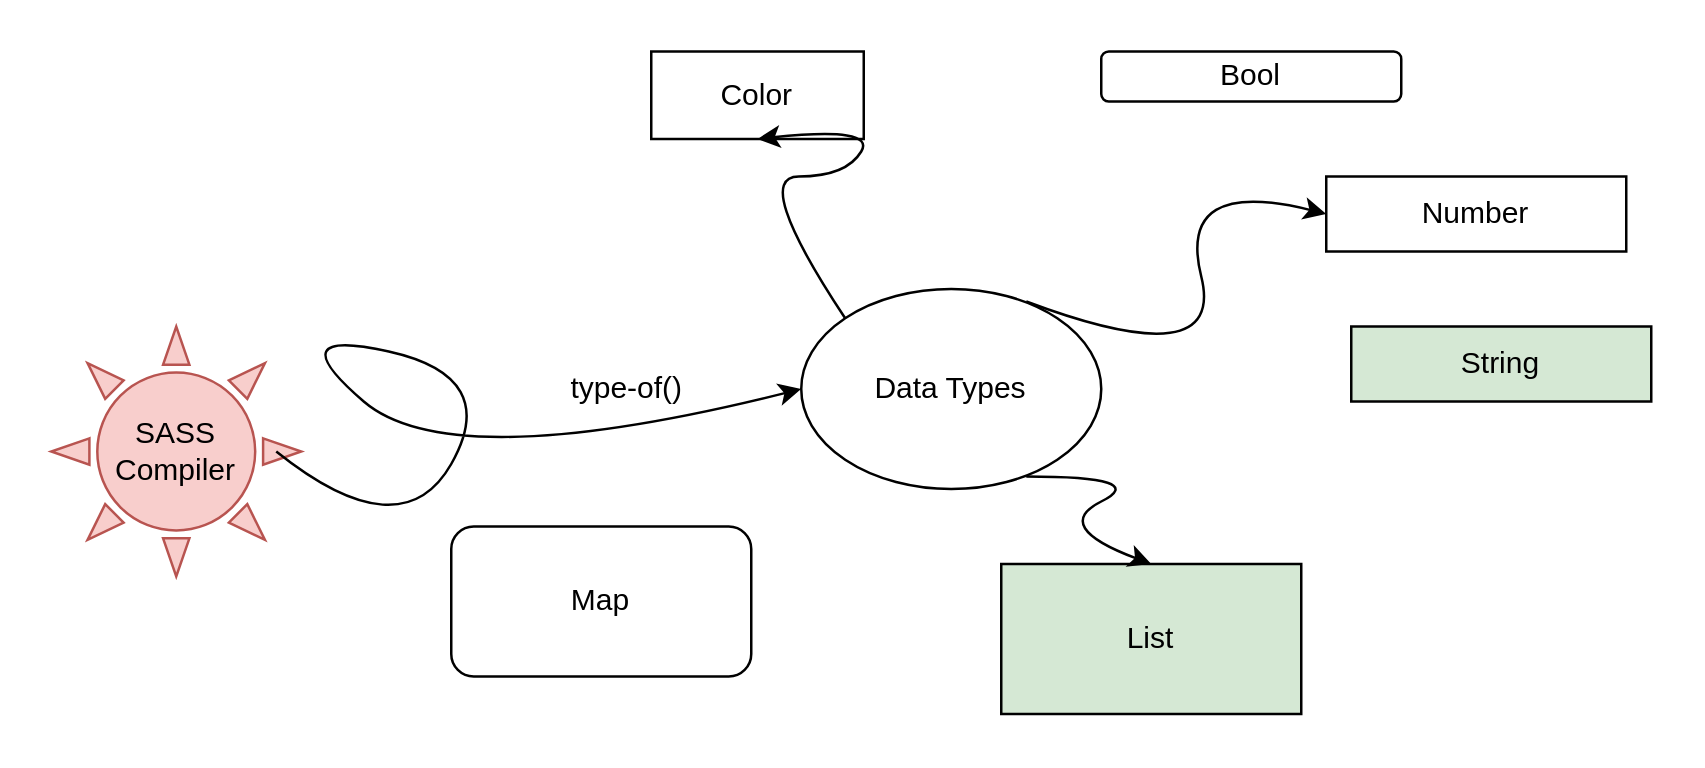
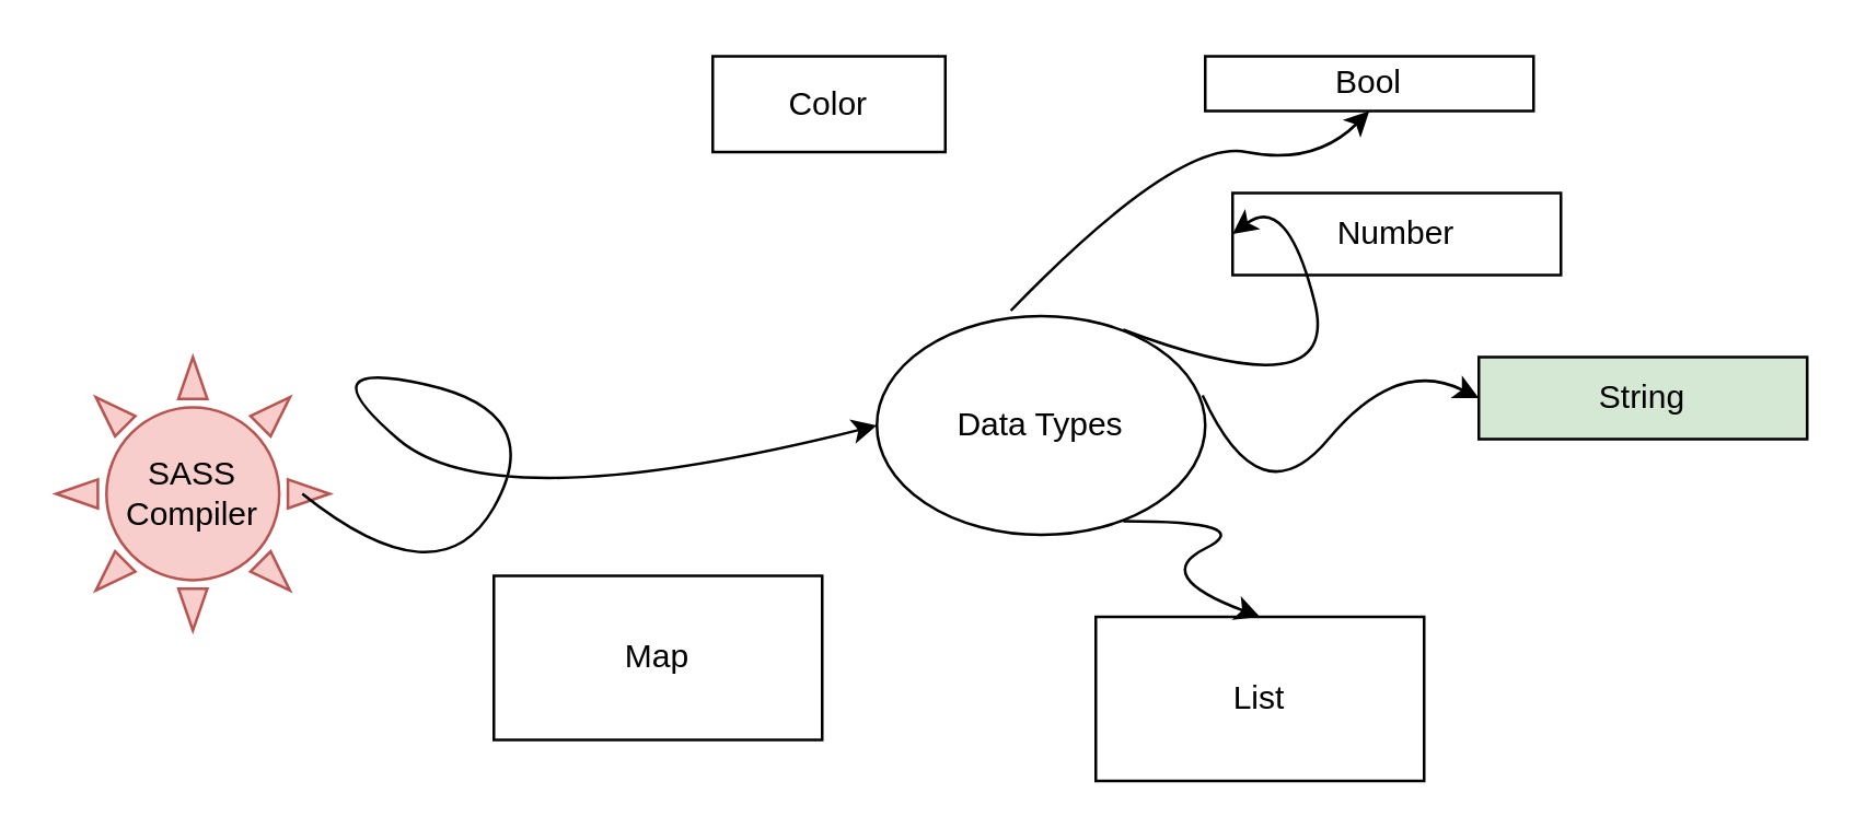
  <mxCell id="0" />
  <mxCell id="1" parent="0" />
  <mxCell id="2" value="" style="verticalLabelPosition=bottom;verticalAlign=top;html=1;shape=mxgraph.basic.sun;fillColor=#f8cecc;strokeColor=#b85450;" vertex="1" parent="1"><mxGeometry x="20" y="130" width="100" height="100" as="geometry" /></mxCell>
  <mxCell id="3" value="Data Types" style="ellipse;whiteSpace=wrap;html=1;" vertex="1" parent="1"><mxGeometry x="320" y="115" width="120" height="80" as="geometry" /></mxCell>
  <mxCell id="4" value="SASS Compiler" style="text;html=1;strokeColor=none;fillColor=none;align=center;verticalAlign=middle;whiteSpace=wrap;rounded=0;" vertex="1" parent="1"><mxGeometry x="40" y="165" width="60" height="30" as="geometry" /></mxCell>
  <mxCell id="5" value="String" style="rounded=0;whiteSpace=wrap;html=1;fillColor=#d5e8d4;" vertex="1" parent="1"><mxGeometry x="540" y="130" width="120" height="30" as="geometry" /></mxCell>
- <mxCell id="6" value="Number" style="rounded=0;whiteSpace=wrap;html=1;" vertex="1" parent="1"><mxGeometry x="530" y="70" width="120" height="30" as="geometry" /></mxCell>
+ <mxCell id="6" value="Number" style="rounded=0;whiteSpace=wrap;html=1;" vertex="1" parent="1"><mxGeometry x="450" y="70" width="120" height="30" as="geometry" /></mxCell>
  <mxCell id="7" style="edgeStyle=orthogonalEdgeStyle;rounded=0;orthogonalLoop=1;jettySize=auto;html=1;exitX=0.5;exitY=1;exitDx=0;exitDy=0;" edge="1" parent="1" source="6" target="6"><mxGeometry relative="1" as="geometry" /></mxCell>
- <mxCell id="8" value="Bool" style="whiteSpace=wrap;html=1;rounded=1;" vertex="1" parent="1"><mxGeometry x="440" y="20" width="120" height="20" as="geometry" /></mxCell>
+ <mxCell id="8" value="Bool" style="rounded=0;whiteSpace=wrap;html=1;" vertex="1" parent="1"><mxGeometry x="440" y="20" width="120" height="20" as="geometry" /></mxCell>
  <mxCell id="9" value="Color" style="rounded=0;whiteSpace=wrap;html=1;" vertex="1" parent="1"><mxGeometry x="260" y="20" width="85" height="35" as="geometry" /></mxCell>
  <mxCell id="10" style="edgeStyle=orthogonalEdgeStyle;rounded=0;orthogonalLoop=1;jettySize=auto;html=1;exitX=0.5;exitY=1;exitDx=0;exitDy=0;" edge="1" parent="1" source="8" target="8"><mxGeometry relative="1" as="geometry" /></mxCell>
  <mxCell id="11" value="" style="curved=1;endArrow=classic;html=1;rounded=0;entryX=0;entryY=0.5;entryDx=0;entryDy=0;" edge="1" parent="1" target="3"><mxGeometry width="50" height="50" relative="1" as="geometry"><mxPoint x="110" y="180" as="sourcePoint" /><mxPoint x="160" y="130" as="targetPoint" /><Array as="points"><mxPoint x="160" y="220" /><mxPoint x="200" y="150" /><mxPoint x="110" y="130" /><mxPoint x="180" y="190" /></Array></mxGeometry></mxCell>
- <mxCell id="12" value="Map" style="whiteSpace=wrap;html=1;rounded=1;" vertex="1" parent="1"><mxGeometry x="180" y="210" width="120" height="60" as="geometry" /></mxCell>
- <mxCell id="13" value="List" style="rounded=0;whiteSpace=wrap;html=1;fillColor=#d5e8d4;" vertex="1" parent="1"><mxGeometry x="400" y="225" width="120" height="60" as="geometry" /></mxCell>
+ <mxCell id="12" value="Map" style="rounded=0;whiteSpace=wrap;html=1;" vertex="1" parent="1"><mxGeometry x="180" y="210" width="120" height="60" as="geometry" /></mxCell>
+ <mxCell id="13" value="List" style="rounded=0;whiteSpace=wrap;html=1;" vertex="1" parent="1"><mxGeometry x="400" y="225" width="120" height="60" as="geometry" /></mxCell>
  <mxCell id="14" value="" style="curved=1;endArrow=classic;html=1;rounded=0;entryX=0;entryY=0.5;entryDx=0;entryDy=0;" edge="1" parent="1" target="6"><mxGeometry width="50" height="50" relative="1" as="geometry"><mxPoint x="410" y="120" as="sourcePoint" /><mxPoint x="490" y="100" as="targetPoint" /><Array as="points"><mxPoint x="490" y="150" /><mxPoint x="470" y="70" /></Array></mxGeometry></mxCell>
+ <mxCell id="15" value="" style="curved=1;endArrow=classic;html=1;rounded=0;entryX=0;entryY=0.5;entryDx=0;entryDy=0;exitX=0.992;exitY=0.363;exitDx=0;exitDy=0;exitPerimeter=0;" edge="1" parent="1" source="3" target="5"><mxGeometry width="50" height="50" relative="1" as="geometry"><mxPoint x="440" y="160" as="sourcePoint" /><mxPoint x="460" y="140" as="targetPoint" /><Array as="points"><mxPoint x="460" y="190" /><mxPoint x="510" y="130" /></Array></mxGeometry></mxCell>
  <mxCell id="16" value="" style="curved=1;endArrow=classic;html=1;rounded=0;entryX=0.5;entryY=0;entryDx=0;entryDy=0;" edge="1" parent="1" target="13"><mxGeometry width="50" height="50" relative="1" as="geometry"><mxPoint x="410" y="190" as="sourcePoint" /><mxPoint x="460" y="140" as="targetPoint" /><Array as="points"><mxPoint x="460" y="190" /><mxPoint x="420" y="210" /></Array></mxGeometry></mxCell>
- <mxCell id="18" value="" style="curved=1;endArrow=classic;html=1;rounded=0;exitX=0;exitY=0;exitDx=0;exitDy=0;entryX=0.5;entryY=1;entryDx=0;entryDy=0;" edge="1" parent="1" source="3" target="9"><mxGeometry width="50" height="50" relative="1" as="geometry"><mxPoint x="370" y="190" as="sourcePoint" /><mxPoint x="420" y="140" as="targetPoint" /><Array as="points"><mxPoint x="300" y="70" /><mxPoint x="338" y="70" /><mxPoint x="350" y="50" /></Array></mxGeometry></mxCell>
- <mxCell id="19" value="type-of()" style="text;html=1;align=center;verticalAlign=middle;resizable=0;points=[];autosize=1;strokeColor=none;fillColor=none;" vertex="1" parent="1"><mxGeometry x="220" y="145" width="60" height="20" as="geometry" /></mxCell>
+ <mxCell id="17" value="" style="curved=1;endArrow=classic;html=1;rounded=0;exitX=0.408;exitY=-0.025;exitDx=0;exitDy=0;exitPerimeter=0;entryX=0.5;entryY=1;entryDx=0;entryDy=0;" edge="1" parent="1" source="3" target="8"><mxGeometry width="50" height="50" relative="1" as="geometry"><mxPoint x="410" y="190" as="sourcePoint" /><mxPoint x="460" y="140" as="targetPoint" /><Array as="points"><mxPoint x="430" y="50" /><mxPoint x="480" y="60" /></Array></mxGeometry></mxCell>
